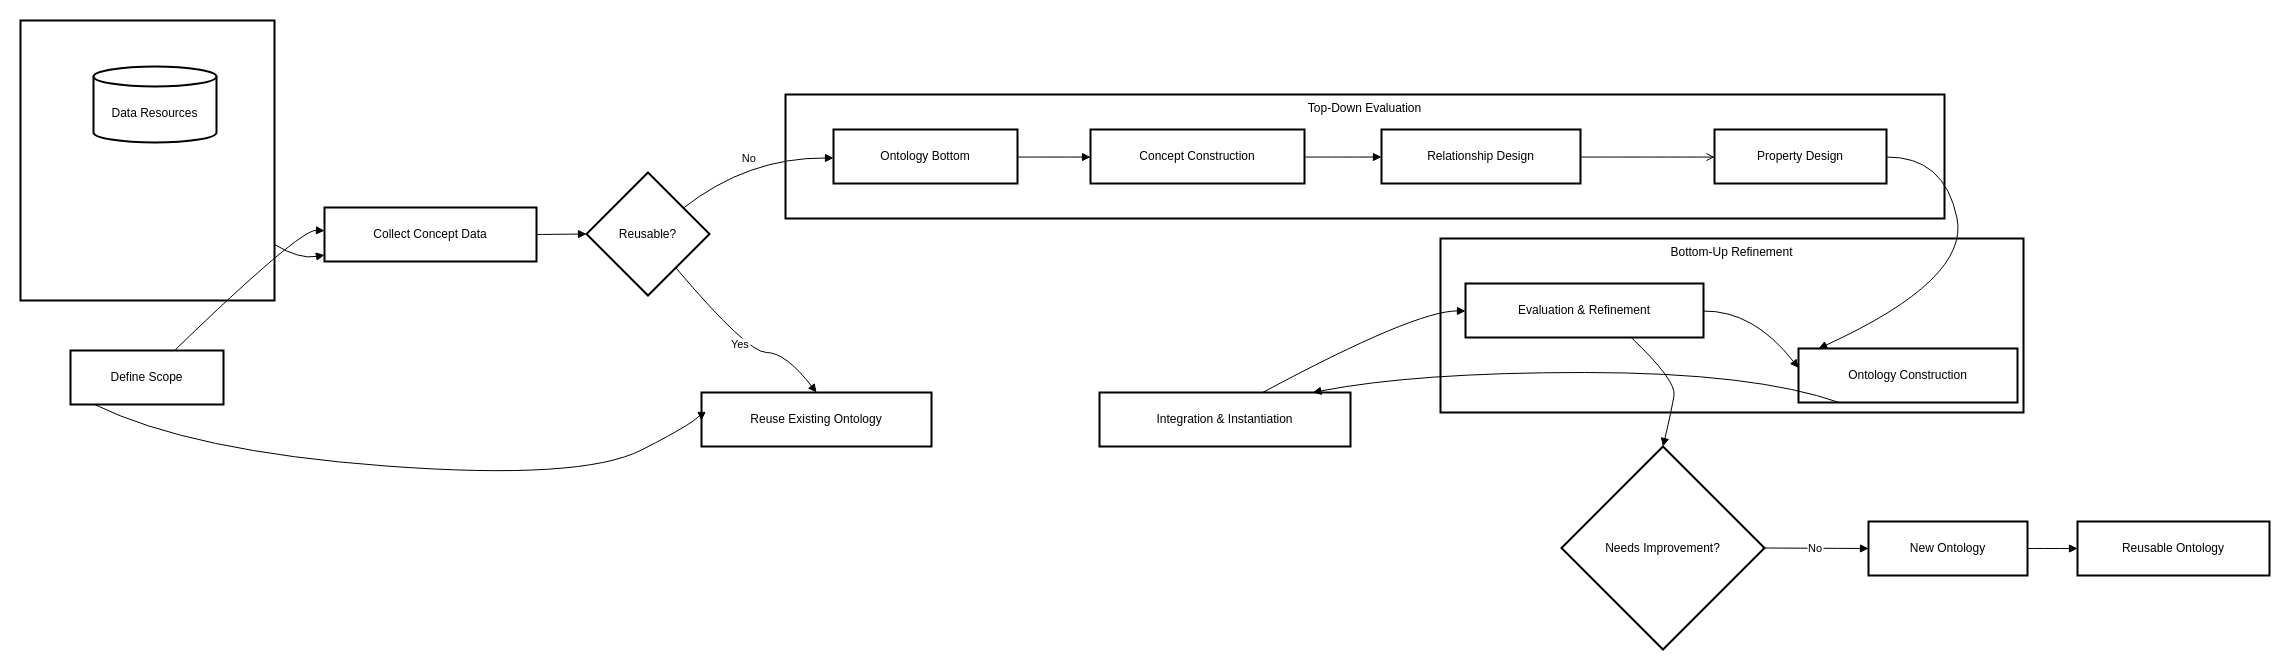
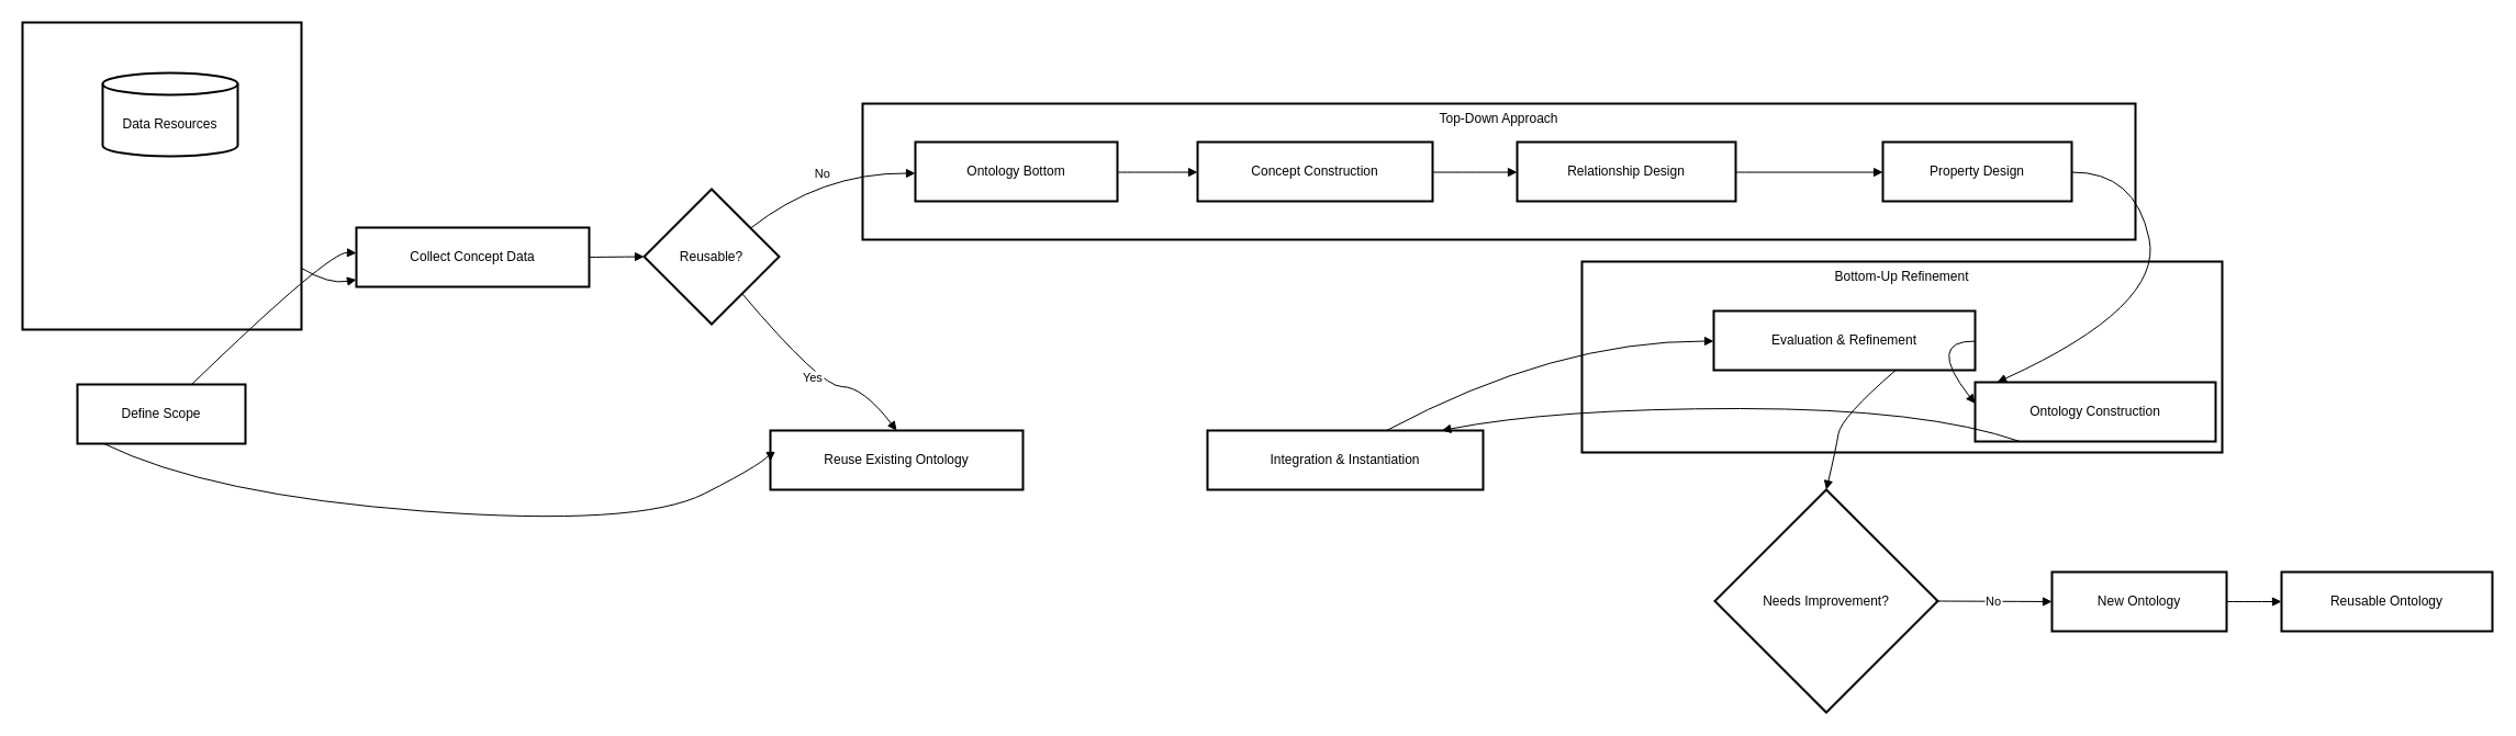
  <mxCell id="0" />
  <mxCell id="1" parent="0" />
  <mxCell id="2" value="Bottom-Up Refinement" style="whiteSpace=wrap;strokeWidth=2;verticalAlign=top;" vertex="1" parent="1"><mxGeometry x="1440" y="238" width="583" height="174" as="geometry" /></mxCell>
- <mxCell id="3" value="Top-Down Evaluation" style="whiteSpace=wrap;strokeWidth=2;verticalAlign=top;" vertex="1" parent="1"><mxGeometry x="785" y="94" width="1159" height="124" as="geometry" /></mxCell>
+ <mxCell id="3" value="Top-Down Approach" style="whiteSpace=wrap;strokeWidth=2;verticalAlign=top;" vertex="1" parent="1"><mxGeometry x="785" y="94" width="1159" height="124" as="geometry" /></mxCell>
  <mxCell id="4" value="" style="whiteSpace=wrap;strokeWidth=2;verticalAlign=top;" vertex="1" parent="1"><mxGeometry x="20" y="20" width="254" height="280" as="geometry" /></mxCell>
  <mxCell id="5" value="Data Resources" style="shape=cylinder3;boundedLbl=1;backgroundOutline=1;size=10;strokeWidth=2;whiteSpace=wrap;" vertex="1" parent="4"><mxGeometry x="73" y="46" width="123" height="76" as="geometry" /></mxCell>
  <mxCell id="6" value="Collect Concept Data" style="whiteSpace=wrap;strokeWidth=2;" vertex="1" parent="1"><mxGeometry x="324" y="207" width="212" height="54" as="geometry" /></mxCell>
  <mxCell id="7" value="Define Scope" style="whiteSpace=wrap;strokeWidth=2;" vertex="1" parent="1"><mxGeometry x="70" y="350" width="153" height="54" as="geometry" /></mxCell>
  <mxCell id="8" value="Reusable?" style="rhombus;strokeWidth=2;whiteSpace=wrap;" vertex="1" parent="1"><mxGeometry x="586" y="172" width="123" height="123" as="geometry" /></mxCell>
  <mxCell id="9" value="Reuse Existing Ontology" style="whiteSpace=wrap;strokeWidth=2;" vertex="1" parent="1"><mxGeometry x="701" y="392" width="230" height="54" as="geometry" /></mxCell>
  <mxCell id="10" value="Ontology Bottom" style="whiteSpace=wrap;strokeWidth=2;" vertex="1" parent="1"><mxGeometry x="833" y="129" width="184" height="54" as="geometry" /></mxCell>
  <mxCell id="11" value="Concept Construction" style="whiteSpace=wrap;strokeWidth=2;" vertex="1" parent="1"><mxGeometry x="1090" y="129" width="214" height="54" as="geometry" /></mxCell>
  <mxCell id="12" value="Relationship Design" style="whiteSpace=wrap;strokeWidth=2;" vertex="1" parent="1"><mxGeometry x="1381" y="129" width="199" height="54" as="geometry" /></mxCell>
  <mxCell id="13" value="Property Design" style="whiteSpace=wrap;strokeWidth=2;" vertex="1" parent="1"><mxGeometry x="1714" y="129" width="172" height="54" as="geometry" /></mxCell>
  <mxCell id="14" value="Ontology Construction" style="whiteSpace=wrap;strokeWidth=2;" vertex="1" parent="1"><mxGeometry x="1798" y="348" width="219" height="54" as="geometry" /></mxCell>
  <mxCell id="15" value="Integration &amp; Instantiation" style="whiteSpace=wrap;strokeWidth=2;" vertex="1" parent="1"><mxGeometry x="1099" y="392" width="251" height="54" as="geometry" /></mxCell>
- <mxCell id="16" value="Evaluation &amp; Refinement" style="whiteSpace=wrap;strokeWidth=2;" vertex="1" parent="1"><mxGeometry x="1465" y="283" width="238" height="54" as="geometry" /></mxCell>
+ <mxCell id="16" value="Evaluation &amp; Refinement" style="whiteSpace=wrap;strokeWidth=2;" vertex="1" parent="1"><mxGeometry x="1560" y="283" width="238" height="54" as="geometry" /></mxCell>
  <mxCell id="17" value="Needs Improvement?" style="rhombus;strokeWidth=2;whiteSpace=wrap;" vertex="1" parent="1"><mxGeometry x="1561" y="446" width="203" height="203" as="geometry" /></mxCell>
  <mxCell id="18" value="New Ontology" style="whiteSpace=wrap;strokeWidth=2;" vertex="1" parent="1"><mxGeometry x="1868" y="521" width="159" height="54" as="geometry" /></mxCell>
  <mxCell id="19" value="Reusable Ontology" style="whiteSpace=wrap;strokeWidth=2;" vertex="1" parent="1"><mxGeometry x="2077" y="521" width="192" height="54" as="geometry" /></mxCell>
  <mxCell id="20" value="" style="curved=1;startArrow=none;endArrow=block;exitX=0.68;exitY=0;entryX=0;entryY=0.43;rounded=0;" edge="1" parent="1" source="7" target="6"><mxGeometry relative="1" as="geometry"><Array as="points"><mxPoint x="299" y="229" /></Array></mxGeometry></mxCell>
  <mxCell id="21" value="" style="curved=1;startArrow=none;endArrow=block;exitX=1;exitY=0.5;entryX=0;entryY=0.5;rounded=0;" edge="1" parent="1" source="6" target="8"><mxGeometry relative="1" as="geometry"><Array as="points" /></mxGeometry></mxCell>
  <mxCell id="22" value="Yes" style="curved=1;startArrow=none;endArrow=block;exitX=0.92;exitY=1.01;entryX=0.5;entryY=0;rounded=0;entryDx=0;entryDy=0;" edge="1" parent="1" source="8" target="9"><mxGeometry relative="1" as="geometry"><Array as="points"><mxPoint x="747" y="352" /><mxPoint x="785" y="352" /></Array></mxGeometry></mxCell>
  <mxCell id="23" value="No" style="curved=1;startArrow=none;endArrow=block;exitX=1;exitY=0.12;entryX=0;entryY=0.51;rounded=0;" edge="1" parent="1"><mxGeometry x="-0.001" relative="1" as="geometry"><Array as="points"><mxPoint x="747" y="157" /></Array><mxPoint x="682.443" y="207.943" as="sourcePoint" /><mxPoint x="833" y="157.54" as="targetPoint" /><mxPoint as="offset" /></mxGeometry></mxCell>
  <mxCell id="24" value="" style="curved=1;startArrow=none;endArrow=block;exitX=1;exitY=0.51;entryX=0;entryY=0.51;rounded=0;" edge="1" parent="1" source="10" target="11"><mxGeometry relative="1" as="geometry"><Array as="points" /></mxGeometry></mxCell>
  <mxCell id="25" value="" style="curved=1;startArrow=none;endArrow=block;exitX=1;exitY=0.51;entryX=0;entryY=0.51;rounded=0;" edge="1" parent="1" source="11" target="12"><mxGeometry relative="1" as="geometry"><Array as="points" /></mxGeometry></mxCell>
- <mxCell id="26" value="" style="curved=1;startArrow=none;endArrow=open;exitX=1;exitY=0.51;entryX=0;entryY=0.51;rounded=0;" edge="1" parent="1" source="12" target="13"><mxGeometry relative="1" as="geometry"><Array as="points" /></mxGeometry></mxCell>
+ <mxCell id="26" value="" style="curved=1;startArrow=none;endArrow=block;exitX=1;exitY=0.51;entryX=0;entryY=0.51;rounded=0;" edge="1" parent="1" source="12" target="13"><mxGeometry relative="1" as="geometry"><Array as="points" /></mxGeometry></mxCell>
  <mxCell id="27" value="" style="curved=1;startArrow=none;endArrow=block;exitX=1;exitY=0.51;entryX=0.1;entryY=0.01;rounded=0;" edge="1" parent="1" source="13" target="14"><mxGeometry relative="1" as="geometry"><Array as="points"><mxPoint x="1944" y="156" /><mxPoint x="1969" y="279" /></Array></mxGeometry></mxCell>
  <mxCell id="28" value="" style="curved=1;startArrow=none;endArrow=block;exitX=0.18;exitY=1.01;entryX=0.85;entryY=0;rounded=0;" edge="1" parent="1" source="14" target="15"><mxGeometry relative="1" as="geometry"><Array as="points"><mxPoint x="1753" y="372" /><mxPoint x="1415" y="372" /></Array></mxGeometry></mxCell>
  <mxCell id="29" value="" style="curved=1;startArrow=none;endArrow=block;exitX=0.65;exitY=0;entryX=0;entryY=0.51;rounded=0;" edge="1" parent="1" source="15" target="16"><mxGeometry relative="1" as="geometry"><Array as="points"><mxPoint x="1415" y="310" /></Array></mxGeometry></mxCell>
  <mxCell id="30" value="" style="curved=1;startArrow=none;endArrow=block;exitX=1;exitY=0.51;entryX=0;entryY=0.36;rounded=0;" edge="1" parent="1" source="16" target="14"><mxGeometry relative="1" as="geometry"><Array as="points"><mxPoint x="1753" y="310" /></Array></mxGeometry></mxCell>
  <mxCell id="31" value="" style="curved=1;startArrow=none;endArrow=block;exitX=0.7;exitY=1.01;entryX=0.5;entryY=0;rounded=0;entryDx=0;entryDy=0;" edge="1" parent="1" source="16" target="17"><mxGeometry relative="1" as="geometry"><Array as="points"><mxPoint x="1676" y="380" /><mxPoint x="1671" y="410" /></Array></mxGeometry></mxCell>
  <mxCell id="32" value="No" style="curved=1;startArrow=none;endArrow=block;exitX=1;exitY=0.5;entryX=0;entryY=0.5;rounded=0;" edge="1" parent="1" target="18"><mxGeometry relative="1" as="geometry"><Array as="points" /><mxPoint x="1762" y="547.5" as="sourcePoint" /></mxGeometry></mxCell>
  <mxCell id="33" value="" style="curved=1;startArrow=none;endArrow=block;exitX=0.87;exitY=1;rounded=0;" edge="1" parent="1"><mxGeometry relative="1" as="geometry"><Array as="points"><mxPoint x="190" y="451" /><mxPoint x="581" y="480" /><mxPoint x="701" y="419" /></Array><mxPoint x="94.11" y="404" as="sourcePoint" /><mxPoint x="701" y="420" as="targetPoint" /></mxGeometry></mxCell>
  <mxCell id="34" value="" style="curved=1;startArrow=none;endArrow=block;exitX=1;exitY=0.5;entryX=0;entryY=0.5;rounded=0;" edge="1" parent="1" source="18" target="19"><mxGeometry relative="1" as="geometry"><Array as="points" /></mxGeometry></mxCell>
  <mxCell id="35" value="" style="curved=1;startArrow=none;endArrow=block;exitX=1;exitY=0.8;entryX=0;entryY=0.88;rounded=0;" edge="1" parent="1" source="4" target="6"><mxGeometry relative="1" as="geometry"><Array as="points"><mxPoint x="299" y="259" /></Array></mxGeometry></mxCell>
